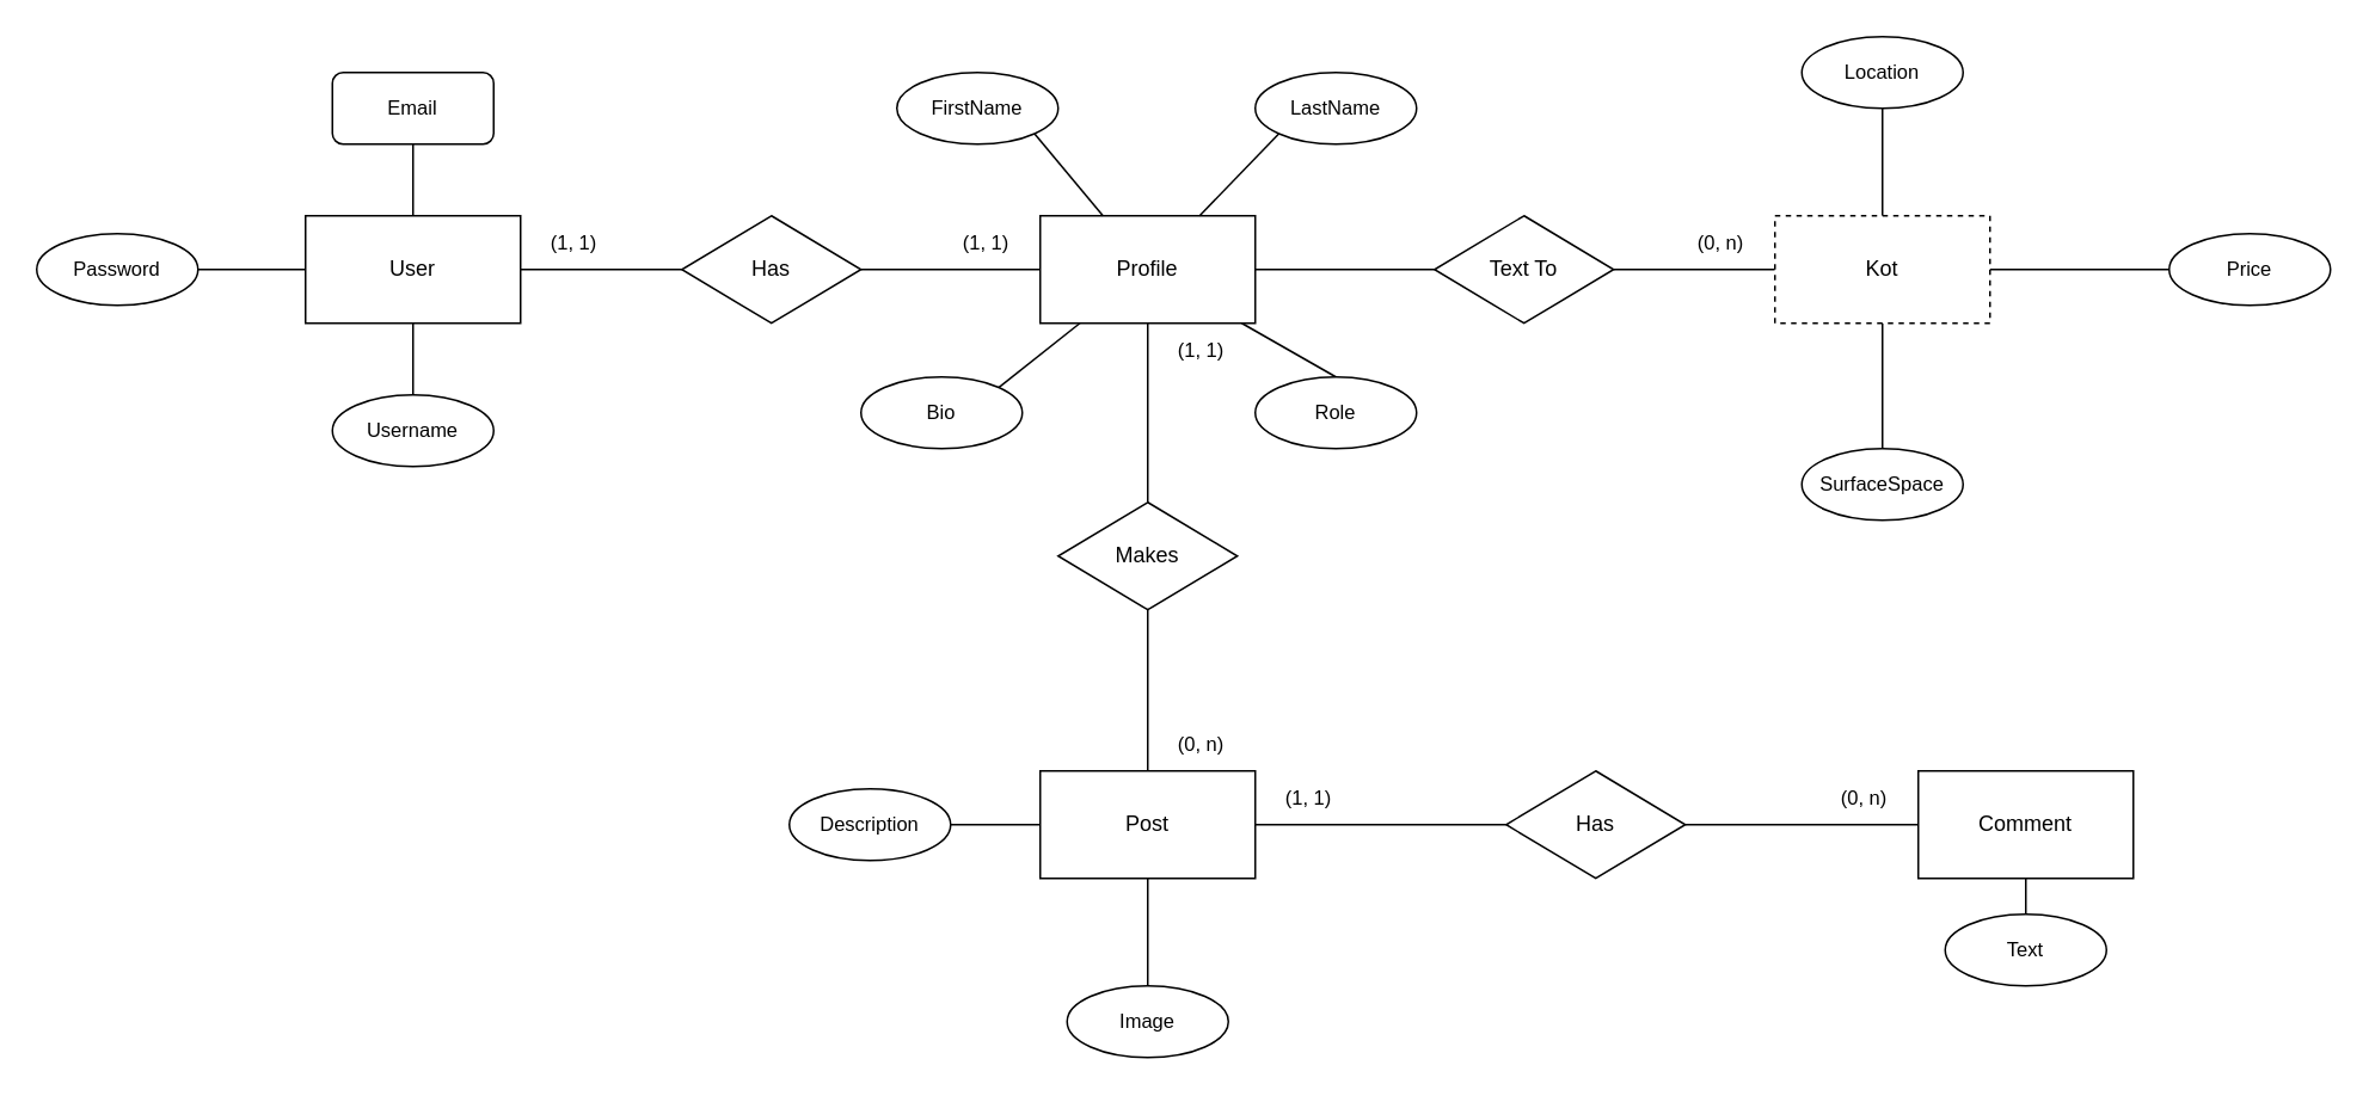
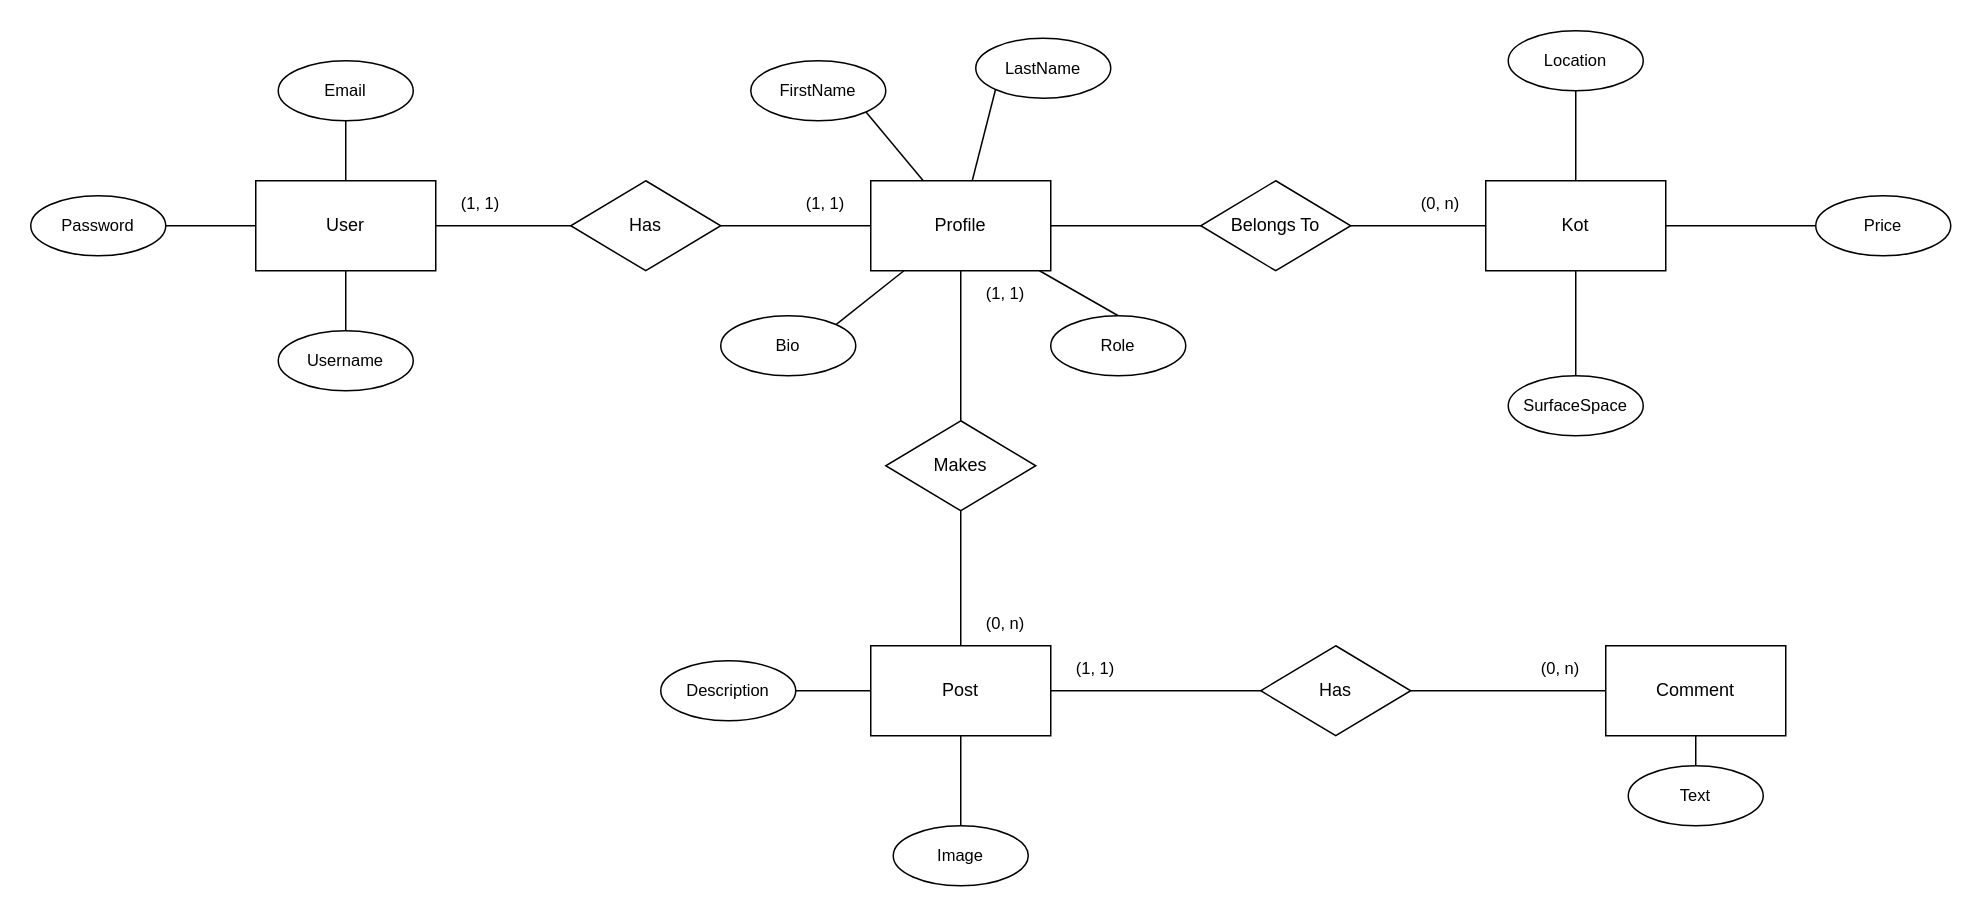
  <mxCell id="0" />
  <mxCell id="1" parent="0" />
  <mxCell id="2" style="rounded=0;orthogonalLoop=1;jettySize=auto;html=1;exitX=1;exitY=0.5;exitDx=0;exitDy=0;endArrow=none;endFill=0;" edge="1" parent="1" source="3" target="17"><mxGeometry relative="1" as="geometry" /></mxCell>
  <mxCell id="3" value="User" style="rounded=0;whiteSpace=wrap;html=1;" vertex="1" parent="1"><mxGeometry x="170" y="120" width="120" height="60" as="geometry" /></mxCell>
  <mxCell id="4" style="edgeStyle=none;shape=connector;rounded=0;orthogonalLoop=1;jettySize=auto;html=1;exitX=1;exitY=0.5;exitDx=0;exitDy=0;strokeColor=default;align=center;verticalAlign=middle;fontFamily=Helvetica;fontSize=11;fontColor=default;labelBackgroundColor=default;endArrow=none;endFill=0;" edge="1" parent="1" source="6" target="18"><mxGeometry relative="1" as="geometry" /></mxCell>
  <mxCell id="5" style="edgeStyle=none;shape=connector;rounded=0;orthogonalLoop=1;jettySize=auto;html=1;exitX=0.5;exitY=1;exitDx=0;exitDy=0;strokeColor=default;align=center;verticalAlign=middle;fontFamily=Helvetica;fontSize=11;fontColor=default;labelBackgroundColor=default;endArrow=none;endFill=0;" edge="1" parent="1" source="6" target="20"><mxGeometry relative="1" as="geometry" /></mxCell>
  <mxCell id="6" value="Profile" style="rounded=0;whiteSpace=wrap;html=1;" vertex="1" parent="1"><mxGeometry x="580" y="120" width="120" height="60" as="geometry" /></mxCell>
  <mxCell id="7" style="edgeStyle=none;shape=connector;rounded=0;orthogonalLoop=1;jettySize=auto;html=1;exitX=0;exitY=0.5;exitDx=0;exitDy=0;strokeColor=default;align=center;verticalAlign=middle;fontFamily=Helvetica;fontSize=11;fontColor=default;labelBackgroundColor=default;endArrow=none;endFill=0;" edge="1" parent="1" source="11" target="18"><mxGeometry relative="1" as="geometry" /></mxCell>
  <mxCell id="8" style="edgeStyle=none;shape=connector;rounded=0;orthogonalLoop=1;jettySize=auto;html=1;exitX=0.5;exitY=1;exitDx=0;exitDy=0;entryX=0.5;entryY=0;entryDx=0;entryDy=0;strokeColor=default;align=center;verticalAlign=middle;fontFamily=Helvetica;fontSize=11;fontColor=default;labelBackgroundColor=default;endArrow=none;endFill=0;" edge="1" parent="1" source="11" target="46"><mxGeometry relative="1" as="geometry" /></mxCell>
  <mxCell id="9" style="edgeStyle=none;shape=connector;rounded=0;orthogonalLoop=1;jettySize=auto;html=1;exitX=1;exitY=0.5;exitDx=0;exitDy=0;strokeColor=default;align=center;verticalAlign=middle;fontFamily=Helvetica;fontSize=11;fontColor=default;labelBackgroundColor=default;endArrow=none;endFill=0;" edge="1" parent="1" source="11" target="45"><mxGeometry relative="1" as="geometry" /></mxCell>
  <mxCell id="10" style="edgeStyle=none;shape=connector;rounded=0;orthogonalLoop=1;jettySize=auto;html=1;exitX=0.5;exitY=0;exitDx=0;exitDy=0;strokeColor=default;align=center;verticalAlign=middle;fontFamily=Helvetica;fontSize=11;fontColor=default;labelBackgroundColor=default;endArrow=none;endFill=0;" edge="1" parent="1" source="11" target="44"><mxGeometry relative="1" as="geometry" /></mxCell>
- <mxCell id="11" value="Kot" style="rounded=0;whiteSpace=wrap;html=1;dashed=1;" vertex="1" parent="1"><mxGeometry x="990" y="120" width="120" height="60" as="geometry" /></mxCell>
+ <mxCell id="11" value="Kot" style="rounded=0;whiteSpace=wrap;html=1;" vertex="1" parent="1"><mxGeometry x="990" y="120" width="120" height="60" as="geometry" /></mxCell>
  <mxCell id="12" style="edgeStyle=none;shape=connector;rounded=0;orthogonalLoop=1;jettySize=auto;html=1;exitX=1;exitY=0.5;exitDx=0;exitDy=0;strokeColor=default;align=center;verticalAlign=middle;fontFamily=Helvetica;fontSize=11;fontColor=default;labelBackgroundColor=default;endArrow=none;endFill=0;" edge="1" parent="1" source="13" target="22"><mxGeometry relative="1" as="geometry" /></mxCell>
  <mxCell id="13" value="Post" style="rounded=0;whiteSpace=wrap;html=1;" vertex="1" parent="1"><mxGeometry x="580" y="430" width="120" height="60" as="geometry" /></mxCell>
  <mxCell id="14" style="edgeStyle=none;shape=connector;rounded=0;orthogonalLoop=1;jettySize=auto;html=1;exitX=0.5;exitY=1;exitDx=0;exitDy=0;strokeColor=default;align=center;verticalAlign=middle;fontFamily=Helvetica;fontSize=11;fontColor=default;labelBackgroundColor=default;endArrow=none;endFill=0;" edge="1" parent="1" source="15" target="51"><mxGeometry relative="1" as="geometry" /></mxCell>
  <mxCell id="15" value="Comment" style="rounded=0;whiteSpace=wrap;html=1;" vertex="1" parent="1"><mxGeometry x="1070" y="430" width="120" height="60" as="geometry" /></mxCell>
  <mxCell id="16" style="edgeStyle=none;shape=connector;rounded=0;orthogonalLoop=1;jettySize=auto;html=1;exitX=1;exitY=0.5;exitDx=0;exitDy=0;strokeColor=default;align=center;verticalAlign=middle;fontFamily=Helvetica;fontSize=11;fontColor=default;labelBackgroundColor=default;endArrow=none;endFill=0;" edge="1" parent="1" source="17" target="6"><mxGeometry relative="1" as="geometry" /></mxCell>
  <mxCell id="17" value="Has" style="rhombus;whiteSpace=wrap;html=1;" vertex="1" parent="1"><mxGeometry x="380" y="120" width="100" height="60" as="geometry" /></mxCell>
- <mxCell id="18" value="Text To" style="rhombus;whiteSpace=wrap;html=1;" vertex="1" parent="1"><mxGeometry x="800" y="120" width="100" height="60" as="geometry" /></mxCell>
+ <mxCell id="18" value="Belongs To" style="rhombus;whiteSpace=wrap;html=1;" vertex="1" parent="1"><mxGeometry x="800" y="120" width="100" height="60" as="geometry" /></mxCell>
  <mxCell id="19" style="edgeStyle=none;shape=connector;rounded=0;orthogonalLoop=1;jettySize=auto;html=1;exitX=0.5;exitY=1;exitDx=0;exitDy=0;strokeColor=default;align=center;verticalAlign=middle;fontFamily=Helvetica;fontSize=11;fontColor=default;labelBackgroundColor=default;endArrow=none;endFill=0;" edge="1" parent="1" source="20" target="13"><mxGeometry relative="1" as="geometry" /></mxCell>
  <mxCell id="20" value="Makes" style="rhombus;whiteSpace=wrap;html=1;" vertex="1" parent="1"><mxGeometry x="590" y="280" width="100" height="60" as="geometry" /></mxCell>
  <mxCell id="21" style="edgeStyle=none;shape=connector;rounded=0;orthogonalLoop=1;jettySize=auto;html=1;exitX=1;exitY=0.5;exitDx=0;exitDy=0;strokeColor=default;align=center;verticalAlign=middle;fontFamily=Helvetica;fontSize=11;fontColor=default;labelBackgroundColor=default;endArrow=none;endFill=0;" edge="1" parent="1" source="22" target="15"><mxGeometry relative="1" as="geometry" /></mxCell>
  <mxCell id="22" value="Has" style="rhombus;whiteSpace=wrap;html=1;" vertex="1" parent="1"><mxGeometry x="840" y="430" width="100" height="60" as="geometry" /></mxCell>
  <mxCell id="23" value="(1, 1)" style="text;html=1;align=center;verticalAlign=middle;whiteSpace=wrap;rounded=0;fontFamily=Helvetica;fontSize=11;fontColor=default;labelBackgroundColor=default;" vertex="1" parent="1"><mxGeometry x="290" y="120" width="60" height="30" as="geometry" /></mxCell>
  <mxCell id="24" value="(1, 1)" style="text;html=1;align=center;verticalAlign=middle;whiteSpace=wrap;rounded=0;fontFamily=Helvetica;fontSize=11;fontColor=default;labelBackgroundColor=default;" vertex="1" parent="1"><mxGeometry x="520" y="120" width="60" height="30" as="geometry" /></mxCell>
  <mxCell id="25" value="(1, 1)" style="text;html=1;align=center;verticalAlign=middle;whiteSpace=wrap;rounded=0;fontFamily=Helvetica;fontSize=11;fontColor=default;labelBackgroundColor=default;" vertex="1" parent="1"><mxGeometry x="640" y="180" width="60" height="30" as="geometry" /></mxCell>
  <mxCell id="26" value="(1, 1)" style="text;html=1;align=center;verticalAlign=middle;whiteSpace=wrap;rounded=0;fontFamily=Helvetica;fontSize=11;fontColor=default;labelBackgroundColor=default;" vertex="1" parent="1"><mxGeometry x="700" y="430" width="60" height="30" as="geometry" /></mxCell>
  <mxCell id="27" value="(0, n)" style="text;html=1;align=center;verticalAlign=middle;whiteSpace=wrap;rounded=0;fontFamily=Helvetica;fontSize=11;fontColor=default;labelBackgroundColor=default;" vertex="1" parent="1"><mxGeometry x="1010" y="430" width="60" height="30" as="geometry" /></mxCell>
  <mxCell id="28" value="(0, n)" style="text;html=1;align=center;verticalAlign=middle;whiteSpace=wrap;rounded=0;fontFamily=Helvetica;fontSize=11;fontColor=default;labelBackgroundColor=default;" vertex="1" parent="1"><mxGeometry x="930" y="120" width="60" height="30" as="geometry" /></mxCell>
  <mxCell id="29" value="(0, n)" style="text;html=1;align=center;verticalAlign=middle;whiteSpace=wrap;rounded=0;fontFamily=Helvetica;fontSize=11;fontColor=default;labelBackgroundColor=default;" vertex="1" parent="1"><mxGeometry x="640" y="400" width="60" height="30" as="geometry" /></mxCell>
  <mxCell id="30" style="edgeStyle=none;shape=connector;rounded=0;orthogonalLoop=1;jettySize=auto;html=1;exitX=0.5;exitY=1;exitDx=0;exitDy=0;strokeColor=default;align=center;verticalAlign=middle;fontFamily=Helvetica;fontSize=11;fontColor=default;labelBackgroundColor=default;endArrow=none;endFill=0;" edge="1" parent="1" source="31" target="3"><mxGeometry relative="1" as="geometry" /></mxCell>
- <mxCell id="31" value="Email" style="whiteSpace=wrap;html=1;fontFamily=Helvetica;fontSize=11;fontColor=default;labelBackgroundColor=default;rounded=1;" vertex="1" parent="1"><mxGeometry x="185" y="40" width="90" height="40" as="geometry" /></mxCell>
+ <mxCell id="31" value="Email" style="ellipse;whiteSpace=wrap;html=1;fontFamily=Helvetica;fontSize=11;fontColor=default;labelBackgroundColor=default;" vertex="1" parent="1"><mxGeometry x="185" y="40" width="90" height="40" as="geometry" /></mxCell>
  <mxCell id="32" style="edgeStyle=none;shape=connector;rounded=0;orthogonalLoop=1;jettySize=auto;html=1;exitX=1;exitY=0.5;exitDx=0;exitDy=0;strokeColor=default;align=center;verticalAlign=middle;fontFamily=Helvetica;fontSize=11;fontColor=default;labelBackgroundColor=default;endArrow=none;endFill=0;" edge="1" parent="1" source="33" target="3"><mxGeometry relative="1" as="geometry" /></mxCell>
  <mxCell id="33" value="Password" style="ellipse;whiteSpace=wrap;html=1;fontFamily=Helvetica;fontSize=11;fontColor=default;labelBackgroundColor=default;" vertex="1" parent="1"><mxGeometry x="20" y="130" width="90" height="40" as="geometry" /></mxCell>
  <mxCell id="34" style="edgeStyle=none;shape=connector;rounded=0;orthogonalLoop=1;jettySize=auto;html=1;exitX=0.5;exitY=0;exitDx=0;exitDy=0;strokeColor=default;align=center;verticalAlign=middle;fontFamily=Helvetica;fontSize=11;fontColor=default;labelBackgroundColor=default;endArrow=none;endFill=0;" edge="1" parent="1" source="35" target="3"><mxGeometry relative="1" as="geometry" /></mxCell>
  <mxCell id="35" value="Username" style="ellipse;whiteSpace=wrap;html=1;fontFamily=Helvetica;fontSize=11;fontColor=default;labelBackgroundColor=default;" vertex="1" parent="1"><mxGeometry x="185" y="220" width="90" height="40" as="geometry" /></mxCell>
  <mxCell id="36" style="edgeStyle=none;shape=connector;rounded=0;orthogonalLoop=1;jettySize=auto;html=1;exitX=1;exitY=1;exitDx=0;exitDy=0;strokeColor=default;align=center;verticalAlign=middle;fontFamily=Helvetica;fontSize=11;fontColor=default;labelBackgroundColor=default;endArrow=none;endFill=0;" edge="1" parent="1" source="37" target="6"><mxGeometry relative="1" as="geometry" /></mxCell>
  <mxCell id="37" value="FirstName" style="ellipse;whiteSpace=wrap;html=1;fontFamily=Helvetica;fontSize=11;fontColor=default;labelBackgroundColor=default;" vertex="1" parent="1"><mxGeometry x="500" y="40" width="90" height="40" as="geometry" /></mxCell>
  <mxCell id="38" style="edgeStyle=none;shape=connector;rounded=0;orthogonalLoop=1;jettySize=auto;html=1;exitX=0;exitY=1;exitDx=0;exitDy=0;strokeColor=default;align=center;verticalAlign=middle;fontFamily=Helvetica;fontSize=11;fontColor=default;labelBackgroundColor=default;endArrow=none;endFill=0;" edge="1" parent="1" source="39" target="6"><mxGeometry relative="1" as="geometry" /></mxCell>
- <mxCell id="39" value="LastName" style="ellipse;whiteSpace=wrap;html=1;fontFamily=Helvetica;fontSize=11;fontColor=default;labelBackgroundColor=default;" vertex="1" parent="1"><mxGeometry x="700" y="40" width="90" height="40" as="geometry" /></mxCell>
+ <mxCell id="39" value="LastName" style="ellipse;whiteSpace=wrap;html=1;fontFamily=Helvetica;fontSize=11;fontColor=default;labelBackgroundColor=default;" vertex="1" parent="1"><mxGeometry x="650" y="25" width="90" height="40" as="geometry" /></mxCell>
  <mxCell id="40" style="edgeStyle=none;shape=connector;rounded=0;orthogonalLoop=1;jettySize=auto;html=1;exitX=1;exitY=0;exitDx=0;exitDy=0;strokeColor=default;align=center;verticalAlign=middle;fontFamily=Helvetica;fontSize=11;fontColor=default;labelBackgroundColor=default;endArrow=none;endFill=0;" edge="1" parent="1" source="41" target="6"><mxGeometry relative="1" as="geometry" /></mxCell>
  <mxCell id="41" value="Bio" style="ellipse;whiteSpace=wrap;html=1;fontFamily=Helvetica;fontSize=11;fontColor=default;labelBackgroundColor=default;" vertex="1" parent="1"><mxGeometry x="480" y="210" width="90" height="40" as="geometry" /></mxCell>
  <mxCell id="42" style="edgeStyle=none;shape=connector;rounded=0;orthogonalLoop=1;jettySize=auto;html=1;exitX=0.5;exitY=0;exitDx=0;exitDy=0;strokeColor=default;align=center;verticalAlign=middle;fontFamily=Helvetica;fontSize=11;fontColor=default;labelBackgroundColor=default;endArrow=none;endFill=0;" edge="1" parent="1" source="43" target="6"><mxGeometry relative="1" as="geometry" /></mxCell>
  <mxCell id="43" value="Role" style="ellipse;whiteSpace=wrap;html=1;fontFamily=Helvetica;fontSize=11;fontColor=default;labelBackgroundColor=default;" vertex="1" parent="1"><mxGeometry x="700" y="210" width="90" height="40" as="geometry" /></mxCell>
  <mxCell id="44" value="Location" style="ellipse;whiteSpace=wrap;html=1;fontFamily=Helvetica;fontSize=11;fontColor=default;labelBackgroundColor=default;" vertex="1" parent="1"><mxGeometry x="1005" y="20" width="90" height="40" as="geometry" /></mxCell>
  <mxCell id="45" value="Price" style="ellipse;whiteSpace=wrap;html=1;fontFamily=Helvetica;fontSize=11;fontColor=default;labelBackgroundColor=default;" vertex="1" parent="1"><mxGeometry x="1210" y="130" width="90" height="40" as="geometry" /></mxCell>
  <mxCell id="46" value="SurfaceSpace" style="ellipse;whiteSpace=wrap;html=1;fontFamily=Helvetica;fontSize=11;fontColor=default;labelBackgroundColor=default;" vertex="1" parent="1"><mxGeometry x="1005" y="250" width="90" height="40" as="geometry" /></mxCell>
  <mxCell id="47" style="edgeStyle=none;shape=connector;rounded=0;orthogonalLoop=1;jettySize=auto;html=1;exitX=1;exitY=0.5;exitDx=0;exitDy=0;strokeColor=default;align=center;verticalAlign=middle;fontFamily=Helvetica;fontSize=11;fontColor=default;labelBackgroundColor=default;endArrow=none;endFill=0;" edge="1" parent="1" source="48" target="13"><mxGeometry relative="1" as="geometry" /></mxCell>
  <mxCell id="48" value="Description" style="ellipse;whiteSpace=wrap;html=1;fontFamily=Helvetica;fontSize=11;fontColor=default;labelBackgroundColor=default;" vertex="1" parent="1"><mxGeometry x="440" y="440" width="90" height="40" as="geometry" /></mxCell>
  <mxCell id="49" style="edgeStyle=none;shape=connector;rounded=0;orthogonalLoop=1;jettySize=auto;html=1;exitX=0.5;exitY=0;exitDx=0;exitDy=0;strokeColor=default;align=center;verticalAlign=middle;fontFamily=Helvetica;fontSize=11;fontColor=default;labelBackgroundColor=default;endArrow=none;endFill=0;" edge="1" parent="1" source="50" target="13"><mxGeometry relative="1" as="geometry" /></mxCell>
  <mxCell id="50" value="Image" style="ellipse;whiteSpace=wrap;html=1;fontFamily=Helvetica;fontSize=11;fontColor=default;labelBackgroundColor=default;" vertex="1" parent="1"><mxGeometry x="595" y="550" width="90" height="40" as="geometry" /></mxCell>
  <mxCell id="51" value="Text" style="ellipse;whiteSpace=wrap;html=1;fontFamily=Helvetica;fontSize=11;fontColor=default;labelBackgroundColor=default;" vertex="1" parent="1"><mxGeometry x="1085" y="510" width="90" height="40" as="geometry" /></mxCell>
